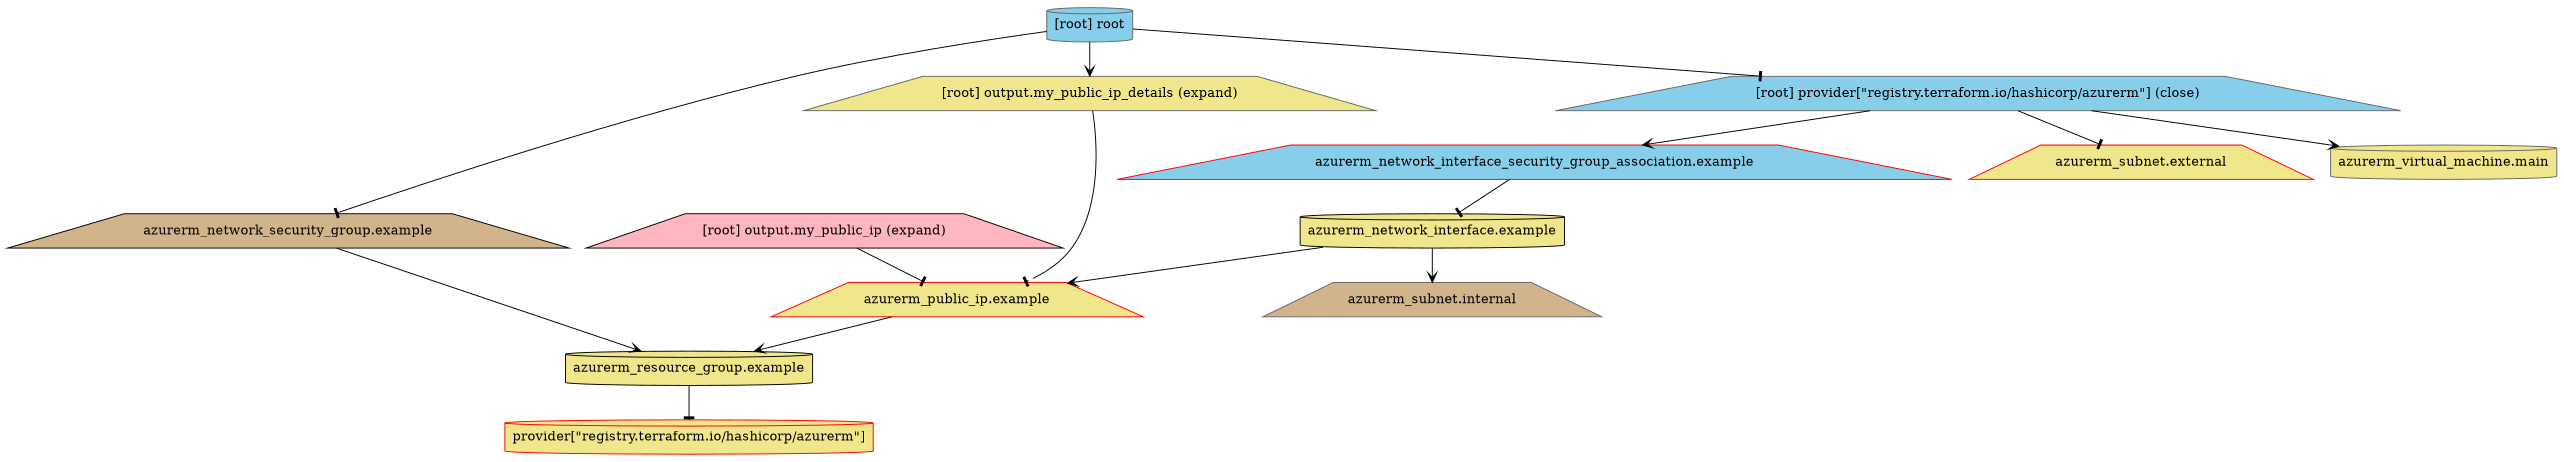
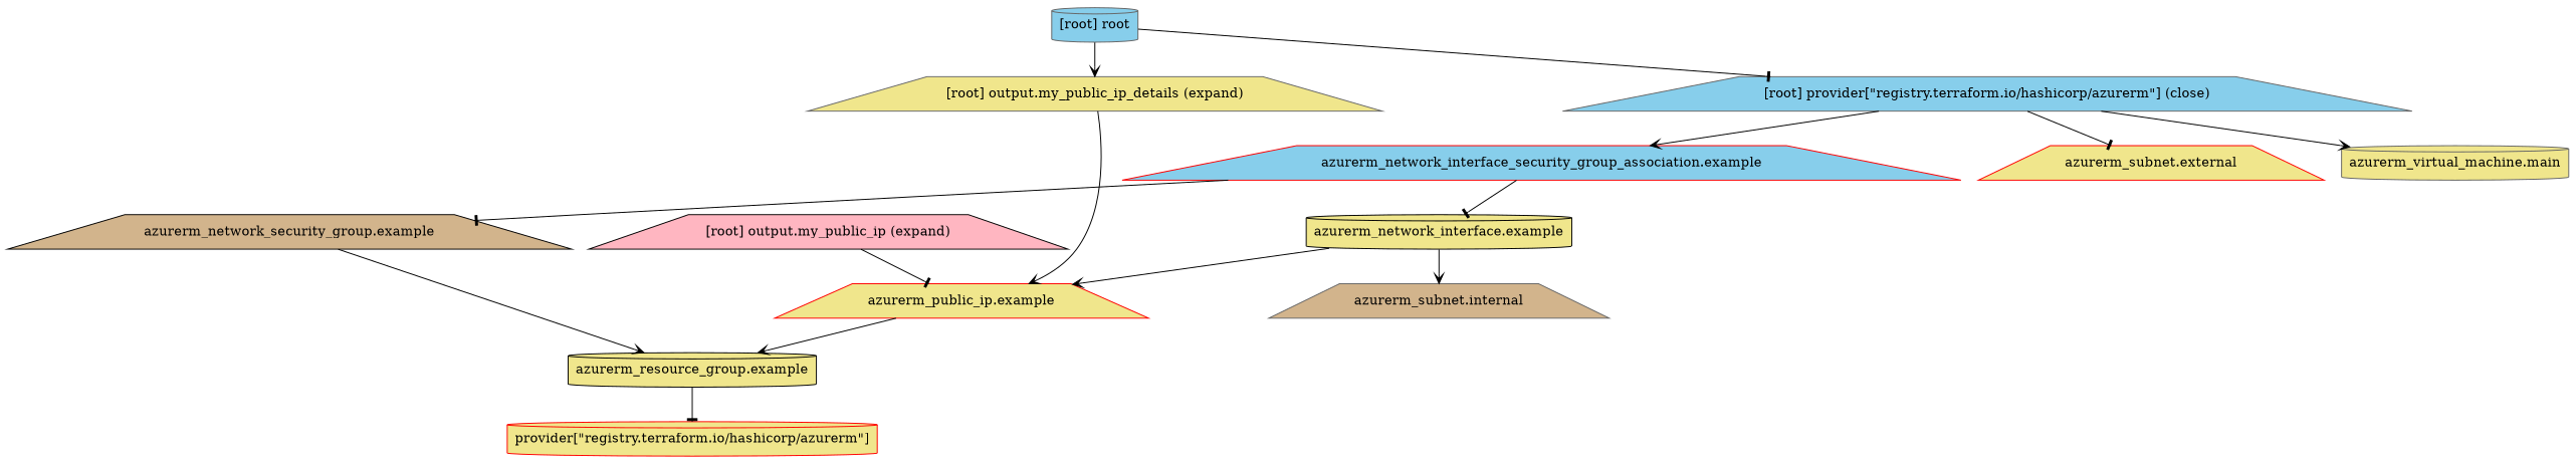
  digraph {
    compound=true
    newrank=true
    node [color=gray40 fillcolor=khaki shape=trapezium style=filled]
    edge [arrowhead=vee]
    n1 [color=black label="azurerm_network_interface.example" shape=cylinder]
    n2 [color=red label="azurerm_public_ip.example"]
    n3 [fillcolor=tan label="azurerm_subnet.internal"]
    n4 [color=red fillcolor=skyblue label="azurerm_network_interface_security_group_association.example"]
    n5 [color=black fillcolor=tan label="azurerm_network_security_group.example"]
    n6 [color=black label="azurerm_resource_group.example" shape=cylinder]
    n7 [color=red label="provider[\"registry.terraform.io/hashicorp/azurerm\"]" shape=cylinder]
    n8 [color=red label="azurerm_subnet.external"]
    n9 [label="azurerm_virtual_machine.main" shape=cylinder]
    "[root] output.my_public_ip (expand)" [color=black fillcolor=lightpink]
    "[root] output.my_public_ip_details (expand)"
    "[root] provider[\"registry.terraform.io/hashicorp/azurerm\"] (close)" [fillcolor=skyblue]
    "[root] root" [fillcolor=skyblue shape=cylinder]
    subgraph sub_1 {
      n1
      n2
      n3
      n4
      n5
      n6
      n7
      n8
      n9
      "[root] output.my_public_ip (expand)"
      "[root] output.my_public_ip_details (expand)"
      "[root] provider[\"registry.terraform.io/hashicorp/azurerm\"] (close)"
      "[root] root"
    }
    n1 -> n2
    n1 -> n3
    n2 -> n6
    n4 -> n1 [arrowhead=tee]
-   "[root] root" -> n5 [arrowhead=tee]
+   n4 -> n5 [arrowhead=tee]
    n5 -> n6
    n6 -> n7 [arrowhead=tee]
    "[root] output.my_public_ip (expand)" -> n2 [arrowhead=tee]
-   "[root] output.my_public_ip_details (expand)" -> n2 [arrowhead=tee]
+   "[root] output.my_public_ip_details (expand)" -> n2
    "[root] provider[\"registry.terraform.io/hashicorp/azurerm\"] (close)" -> n4
    "[root] provider[\"registry.terraform.io/hashicorp/azurerm\"] (close)" -> n8 [arrowhead=tee]
    "[root] provider[\"registry.terraform.io/hashicorp/azurerm\"] (close)" -> n9
    "[root] root" -> "[root] output.my_public_ip_details (expand)"
    "[root] root" -> "[root] provider[\"registry.terraform.io/hashicorp/azurerm\"] (close)" [arrowhead=tee]
  }
